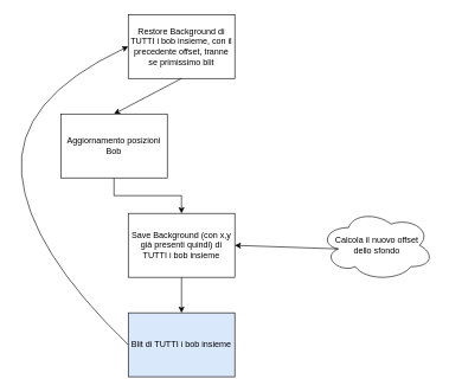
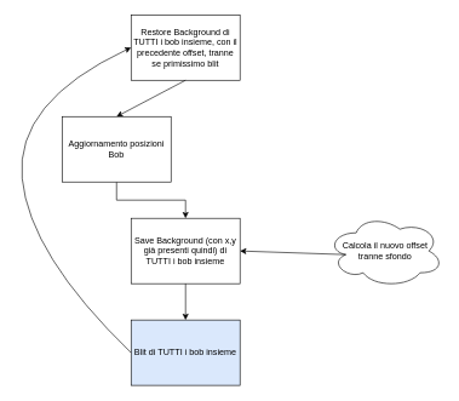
  <mxCell id="0" />
  <mxCell id="1" parent="0" />
  <mxCell id="2" value="Restore Background di TUTTI i bob insieme, con il precedente offset, tranne se primissimo blit" style="rounded=0;whiteSpace=wrap;html=1;" parent="1" vertex="1"><mxGeometry x="180" y="20" width="150" height="90" as="geometry" /></mxCell>
  <mxCell id="3" value="" style="edgeStyle=orthogonalEdgeStyle;rounded=0;orthogonalLoop=1;jettySize=auto;html=1;exitX=0.5;exitY=1;exitDx=0;exitDy=0;" edge="1" parent="1" source="9" target="4"><mxGeometry relative="1" as="geometry" /></mxCell>
  <mxCell id="4" value="Save Background (con x,y già presenti quindi) di TUTTI i bob insieme" style="rounded=0;whiteSpace=wrap;html=1;" parent="1" vertex="1"><mxGeometry x="180" y="300" width="150" height="90" as="geometry" /></mxCell>
  <mxCell id="5" value="Blit di TUTTI i bob insieme" style="rounded=0;whiteSpace=wrap;html=1;fillColor=#dae8fc;" parent="1" vertex="1"><mxGeometry x="180" y="440" width="150" height="90" as="geometry" /></mxCell>
  <mxCell id="6" value="" style="endArrow=classic;html=1;exitX=0.5;exitY=1;exitDx=0;exitDy=0;entryX=0.5;entryY=0;entryDx=0;entryDy=0;" parent="1" source="2" target="9" edge="1"><mxGeometry width="50" height="50" relative="1" as="geometry"><mxPoint x="290" y="340" as="sourcePoint" /><mxPoint x="340" y="290" as="targetPoint" /></mxGeometry></mxCell>
  <mxCell id="7" value="" style="endArrow=classic;html=1;exitX=0.5;exitY=1;exitDx=0;exitDy=0;entryX=0.5;entryY=0;entryDx=0;entryDy=0;" parent="1" source="4" target="5" edge="1"><mxGeometry width="50" height="50" relative="1" as="geometry"><mxPoint x="290" y="340" as="sourcePoint" /><mxPoint x="340" y="290" as="targetPoint" /></mxGeometry></mxCell>
  <mxCell id="8" value="" style="curved=1;endArrow=classic;html=1;exitX=0;exitY=0.5;exitDx=0;exitDy=0;entryX=0;entryY=0.5;entryDx=0;entryDy=0;" parent="1" source="5" target="2" edge="1"><mxGeometry width="50" height="50" relative="1" as="geometry"><mxPoint x="290" y="340" as="sourcePoint" /><mxPoint x="340" y="290" as="targetPoint" /><Array as="points"><mxPoint x="40" y="350" /><mxPoint x="20" y="140" /></Array></mxGeometry></mxCell>
  <mxCell id="9" value="Aggiornamento posizioni Bob" style="rounded=0;whiteSpace=wrap;html=1;" vertex="1" parent="1"><mxGeometry x="85" y="160" width="150" height="90" as="geometry" /></mxCell>
- <mxCell id="10" value="Calcola il nuovo offset&lt;br&gt;dello sfondo" style="ellipse;shape=cloud;whiteSpace=wrap;html=1;" vertex="1" parent="1"><mxGeometry x="450" y="295" width="160" height="100" as="geometry" /></mxCell>
+ <mxCell id="10" value="Calcola il nuovo offset&lt;br&gt;tranne sfondo" style="ellipse;shape=cloud;whiteSpace=wrap;html=1;" vertex="1" parent="1"><mxGeometry x="450" y="295" width="160" height="100" as="geometry" /></mxCell>
  <mxCell id="11" value="" style="endArrow=classic;html=1;exitX=0.16;exitY=0.55;exitDx=0;exitDy=0;exitPerimeter=0;entryX=1;entryY=0.5;entryDx=0;entryDy=0;" edge="1" parent="1" source="10" target="4"><mxGeometry width="50" height="50" relative="1" as="geometry"><mxPoint x="320" y="300" as="sourcePoint" /><mxPoint x="370" y="250" as="targetPoint" /></mxGeometry></mxCell>
